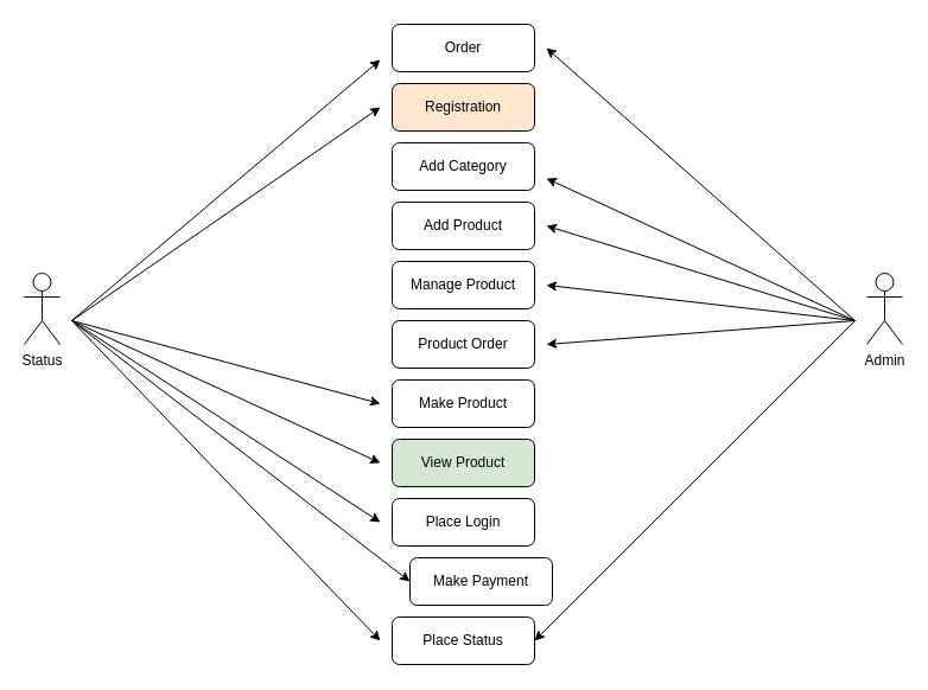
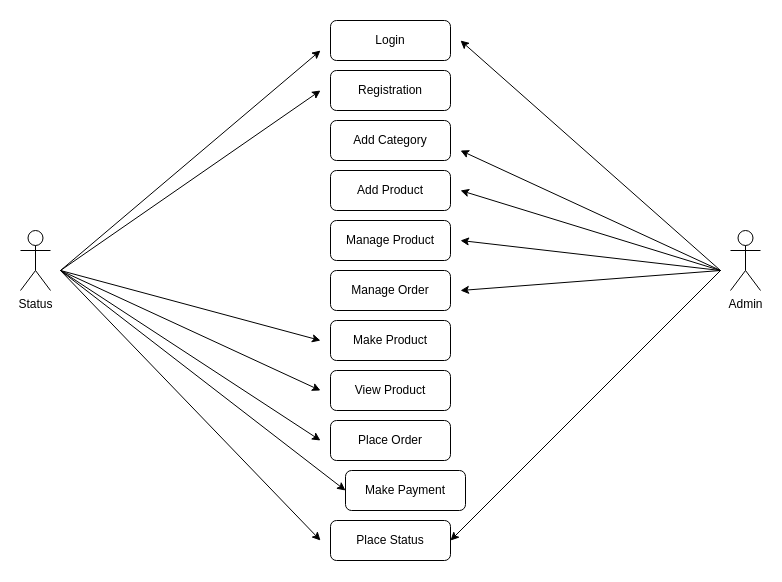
  <mxCell id="0" />
  <mxCell id="1" parent="0" />
  <mxCell id="2" value="Status" style="shape=umlActor;verticalLabelPosition=bottom;verticalAlign=top;html=1;outlineConnect=0;" vertex="1" parent="1"><mxGeometry x="20" y="230" width="30" height="60" as="geometry" /></mxCell>
- <mxCell id="3" value="Order" style="rounded=1;whiteSpace=wrap;html=1;" vertex="1" parent="1"><mxGeometry x="330" y="20" width="120" height="40" as="geometry" /></mxCell>
+ <mxCell id="3" value="Login" style="rounded=1;whiteSpace=wrap;html=1;" vertex="1" parent="1"><mxGeometry x="330" y="20" width="120" height="40" as="geometry" /></mxCell>
  <mxCell id="4" value="Add Category" style="rounded=1;whiteSpace=wrap;html=1;" vertex="1" parent="1"><mxGeometry x="330" y="120" width="120" height="40" as="geometry" /></mxCell>
  <mxCell id="5" value="Add Product" style="rounded=1;whiteSpace=wrap;html=1;" vertex="1" parent="1"><mxGeometry x="330" y="170" width="120" height="40" as="geometry" /></mxCell>
- <mxCell id="6" value="Registration" style="rounded=1;whiteSpace=wrap;html=1;fillColor=#ffe6cc;" vertex="1" parent="1"><mxGeometry x="330" y="70" width="120" height="40" as="geometry" /></mxCell>
- <mxCell id="7" value="Product Order" style="rounded=1;whiteSpace=wrap;html=1;" vertex="1" parent="1"><mxGeometry x="330" y="270" width="120" height="40" as="geometry" /></mxCell>
+ <mxCell id="6" value="Registration" style="rounded=1;whiteSpace=wrap;html=1;" vertex="1" parent="1"><mxGeometry x="330" y="70" width="120" height="40" as="geometry" /></mxCell>
+ <mxCell id="7" value="Manage Order" style="rounded=1;whiteSpace=wrap;html=1;" vertex="1" parent="1"><mxGeometry x="330" y="270" width="120" height="40" as="geometry" /></mxCell>
  <mxCell id="8" value="Manage Product" style="rounded=1;whiteSpace=wrap;html=1;" vertex="1" parent="1"><mxGeometry x="330" y="220" width="120" height="40" as="geometry" /></mxCell>
  <mxCell id="9" value="Make Product" style="rounded=1;whiteSpace=wrap;html=1;" vertex="1" parent="1"><mxGeometry x="330" y="320" width="120" height="40" as="geometry" /></mxCell>
- <mxCell id="10" value="View Product" style="rounded=1;whiteSpace=wrap;html=1;fillColor=#d5e8d4;" vertex="1" parent="1"><mxGeometry x="330" y="370" width="120" height="40" as="geometry" /></mxCell>
- <mxCell id="11" value="Place Login" style="rounded=1;whiteSpace=wrap;html=1;" vertex="1" parent="1"><mxGeometry x="330" y="420" width="120" height="40" as="geometry" /></mxCell>
+ <mxCell id="10" value="View Product" style="rounded=1;whiteSpace=wrap;html=1;" vertex="1" parent="1"><mxGeometry x="330" y="370" width="120" height="40" as="geometry" /></mxCell>
+ <mxCell id="11" value="Place Order" style="rounded=1;whiteSpace=wrap;html=1;" vertex="1" parent="1"><mxGeometry x="330" y="420" width="120" height="40" as="geometry" /></mxCell>
  <mxCell id="12" value="Make Payment" style="rounded=1;whiteSpace=wrap;html=1;" vertex="1" parent="1"><mxGeometry x="345" y="470" width="120" height="40" as="geometry" /></mxCell>
  <mxCell id="13" value="Place Status" style="rounded=1;whiteSpace=wrap;html=1;" vertex="1" parent="1"><mxGeometry x="330" y="520" width="120" height="40" as="geometry" /></mxCell>
  <mxCell id="14" value="Admin" style="shape=umlActor;verticalLabelPosition=bottom;verticalAlign=top;html=1;outlineConnect=0;" vertex="1" parent="1"><mxGeometry x="730" y="230" width="30" height="60" as="geometry" /></mxCell>
  <mxCell id="15" value="" style="endArrow=classic;html=1;rounded=0;" edge="1" parent="1"><mxGeometry width="50" height="50" relative="1" as="geometry"><mxPoint x="60" y="270" as="sourcePoint" /><mxPoint x="320" y="50" as="targetPoint" /></mxGeometry></mxCell>
  <mxCell id="16" value="" style="endArrow=classic;html=1;rounded=0;" edge="1" parent="1"><mxGeometry width="50" height="50" relative="1" as="geometry"><mxPoint x="60" y="270" as="sourcePoint" /><mxPoint x="320" y="90" as="targetPoint" /></mxGeometry></mxCell>
  <mxCell id="17" value="" style="endArrow=classic;html=1;rounded=0;" edge="1" parent="1"><mxGeometry width="50" height="50" relative="1" as="geometry"><mxPoint x="60" y="270" as="sourcePoint" /><mxPoint x="320" y="340" as="targetPoint" /></mxGeometry></mxCell>
  <mxCell id="18" value="" style="endArrow=classic;html=1;rounded=0;" edge="1" parent="1"><mxGeometry width="50" height="50" relative="1" as="geometry"><mxPoint x="60" y="270" as="sourcePoint" /><mxPoint x="320" y="390" as="targetPoint" /></mxGeometry></mxCell>
  <mxCell id="19" value="" style="endArrow=classic;html=1;rounded=0;" edge="1" parent="1"><mxGeometry width="50" height="50" relative="1" as="geometry"><mxPoint x="60" y="270" as="sourcePoint" /><mxPoint x="320" y="440" as="targetPoint" /></mxGeometry></mxCell>
  <mxCell id="20" value="" style="endArrow=classic;html=1;rounded=0;entryX=0;entryY=0.5;entryDx=0;entryDy=0;" edge="1" parent="1" target="12"><mxGeometry width="50" height="50" relative="1" as="geometry"><mxPoint x="60" y="270" as="sourcePoint" /><mxPoint x="330" y="450" as="targetPoint" /></mxGeometry></mxCell>
  <mxCell id="21" value="" style="endArrow=classic;html=1;rounded=0;" edge="1" parent="1"><mxGeometry width="50" height="50" relative="1" as="geometry"><mxPoint x="60" y="270" as="sourcePoint" /><mxPoint x="320" y="540" as="targetPoint" /></mxGeometry></mxCell>
  <mxCell id="22" value="" style="endArrow=classic;html=1;rounded=0;" edge="1" parent="1"><mxGeometry width="50" height="50" relative="1" as="geometry"><mxPoint x="720" y="270" as="sourcePoint" /><mxPoint x="460" y="40" as="targetPoint" /></mxGeometry></mxCell>
  <mxCell id="23" value="" style="endArrow=classic;html=1;rounded=0;" edge="1" parent="1"><mxGeometry width="50" height="50" relative="1" as="geometry"><mxPoint x="720" y="270" as="sourcePoint" /><mxPoint x="460" y="150" as="targetPoint" /></mxGeometry></mxCell>
  <mxCell id="24" value="" style="endArrow=classic;html=1;rounded=0;" edge="1" parent="1"><mxGeometry width="50" height="50" relative="1" as="geometry"><mxPoint x="720" y="270" as="sourcePoint" /><mxPoint x="460" y="190" as="targetPoint" /></mxGeometry></mxCell>
  <mxCell id="25" value="" style="endArrow=classic;html=1;rounded=0;" edge="1" parent="1"><mxGeometry width="50" height="50" relative="1" as="geometry"><mxPoint x="720" y="270" as="sourcePoint" /><mxPoint x="460" y="240" as="targetPoint" /></mxGeometry></mxCell>
  <mxCell id="26" value="" style="endArrow=classic;html=1;rounded=0;" edge="1" parent="1"><mxGeometry width="50" height="50" relative="1" as="geometry"><mxPoint x="720" y="270" as="sourcePoint" /><mxPoint x="460" y="290" as="targetPoint" /></mxGeometry></mxCell>
  <mxCell id="27" value="" style="endArrow=classic;html=1;rounded=0;entryX=1;entryY=0.5;entryDx=0;entryDy=0;" edge="1" parent="1" target="13"><mxGeometry width="50" height="50" relative="1" as="geometry"><mxPoint x="720" y="270" as="sourcePoint" /><mxPoint x="470" y="300" as="targetPoint" /></mxGeometry></mxCell>
